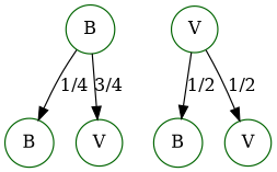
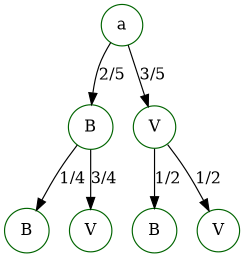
  digraph {
    rankdir=TB
    node [color=darkgreen shape=circle]
    edge [color=black]
    n1 [label=B width=0.2]
+   a [width=0.2]
    n3 [label=V width=0.2]
    n4 [label=B width=0.2]
    n5 [label=V width=0.2]
    n6 [label=B width=0.2]
    n7 [label=V width=0.2]
    n1 -> n4 [label="1/4"]
    n1 -> n5 [label="3/4"]
+   a -> n1 [label="2/5"]
+   a -> n3 [label="3/5"]
    n3 -> n6 [label="1/2"]
    n3 -> n7 [label="1/2"]
  }
